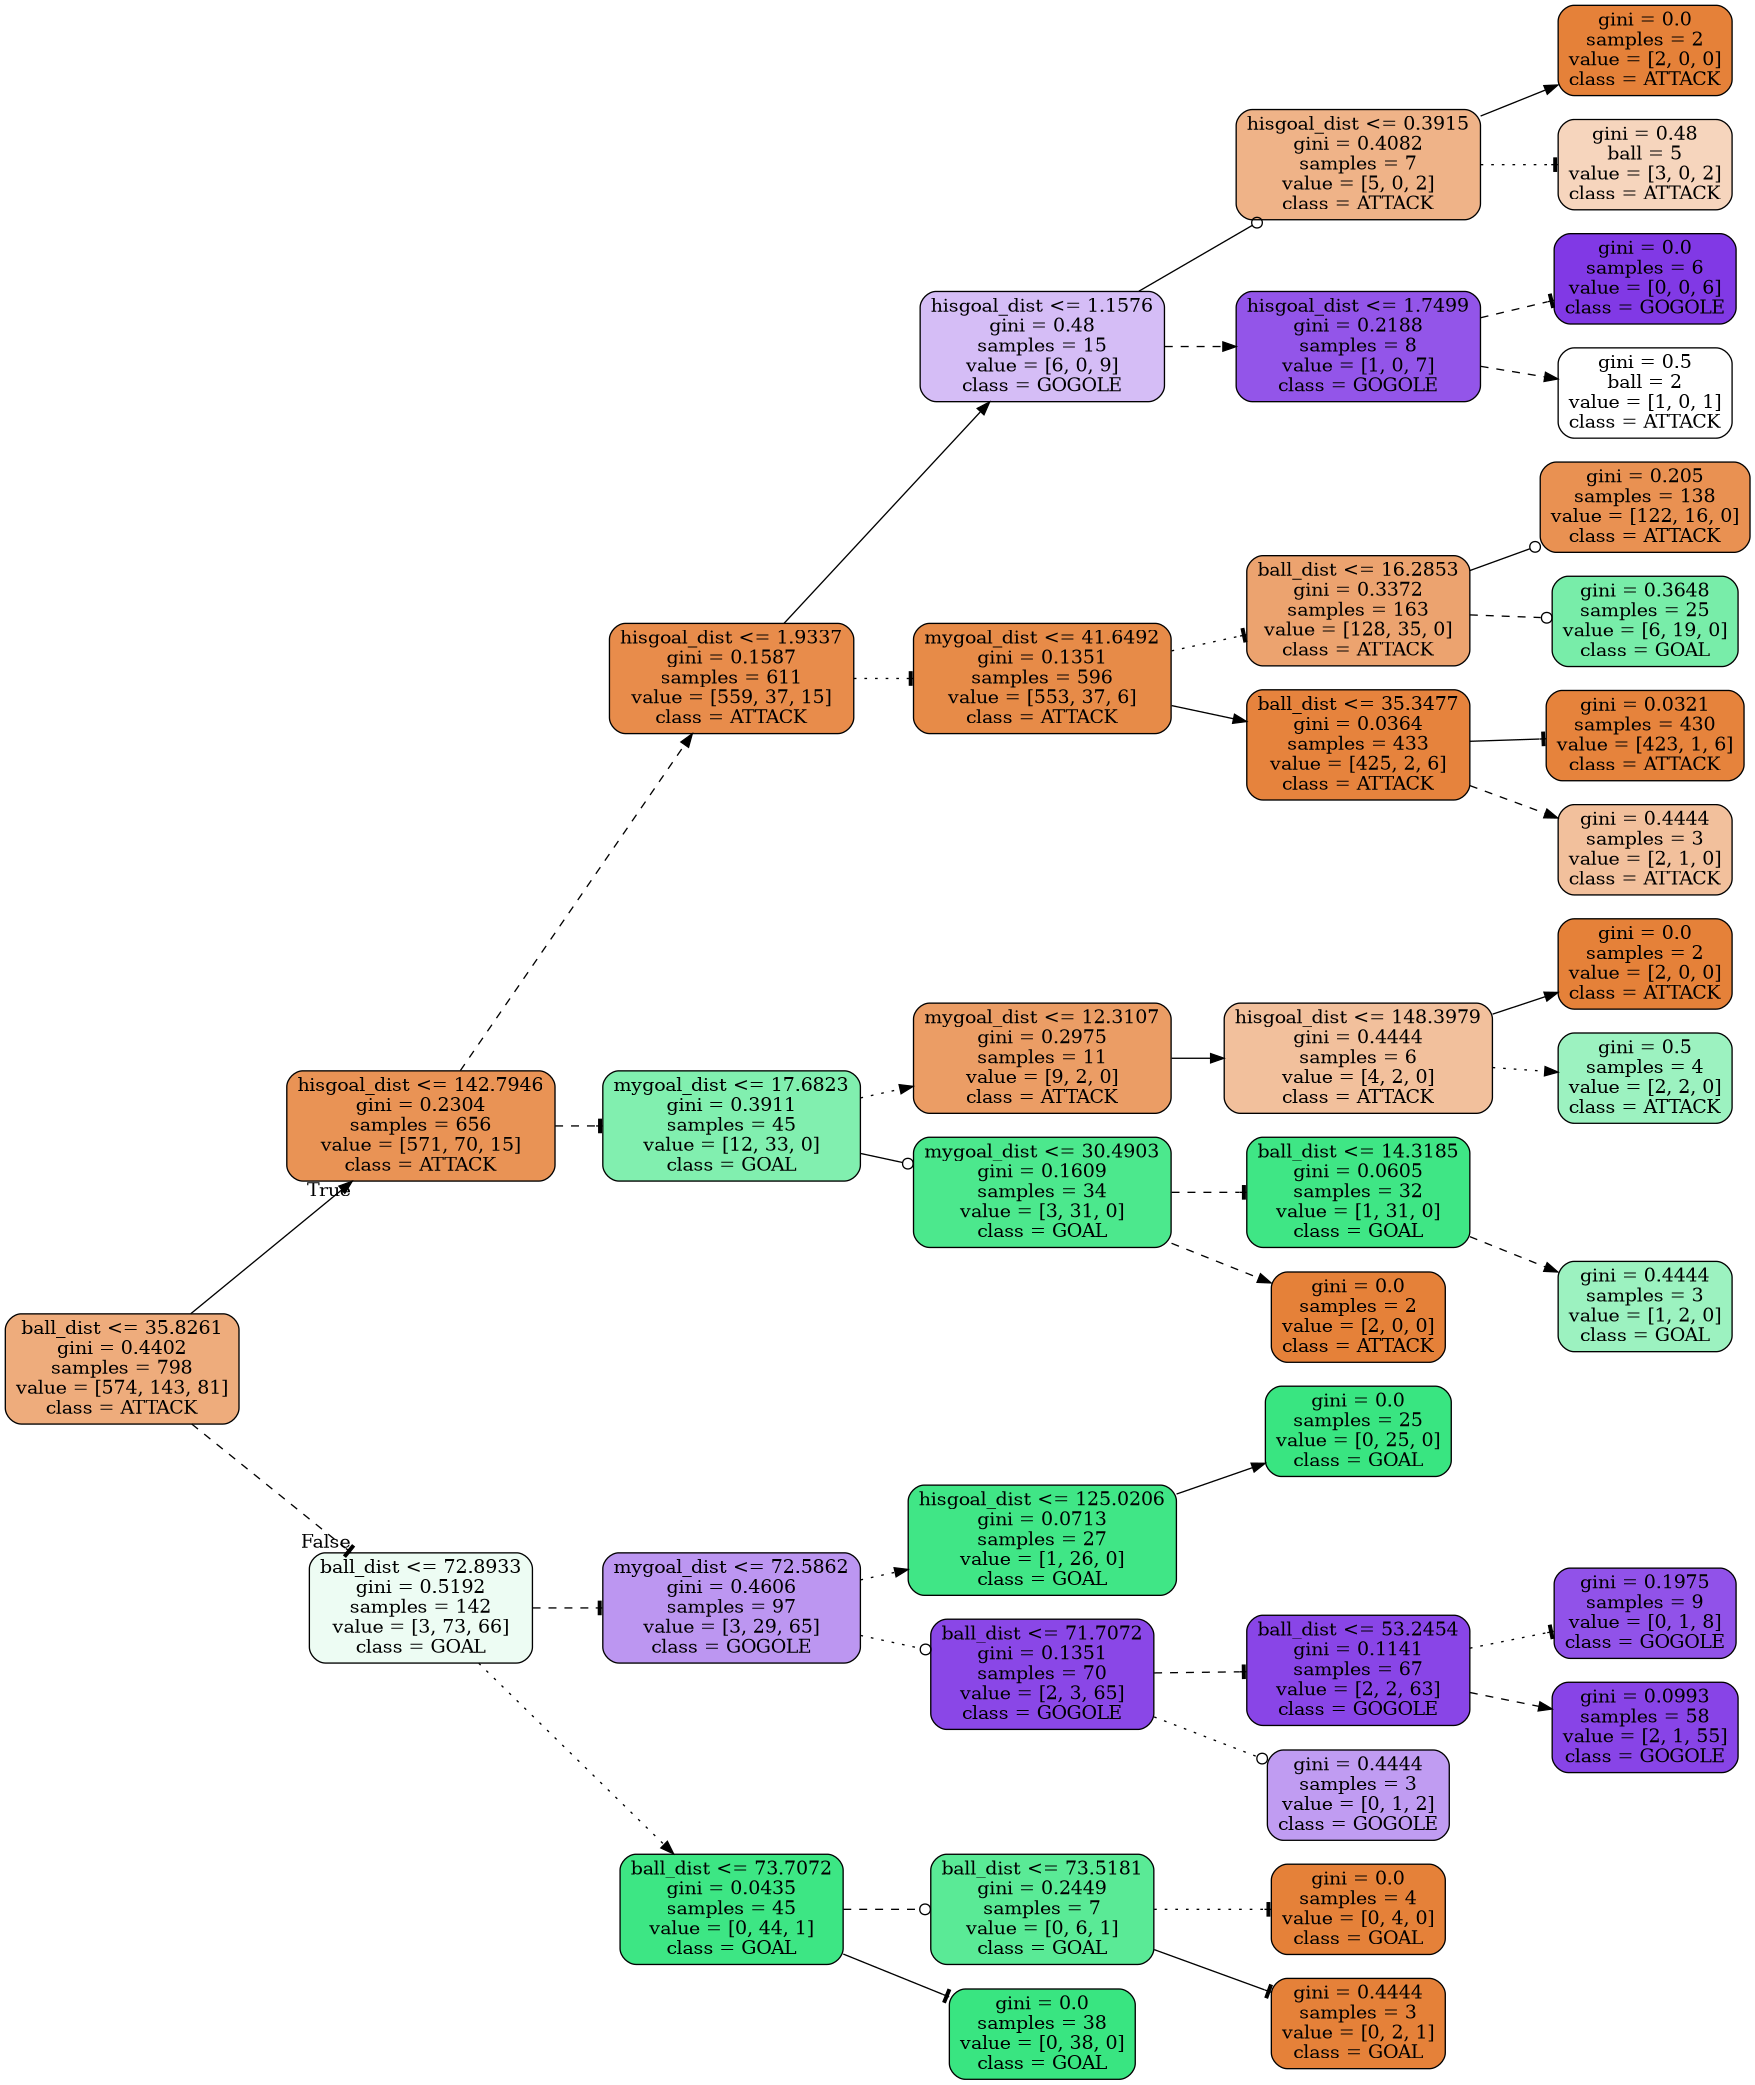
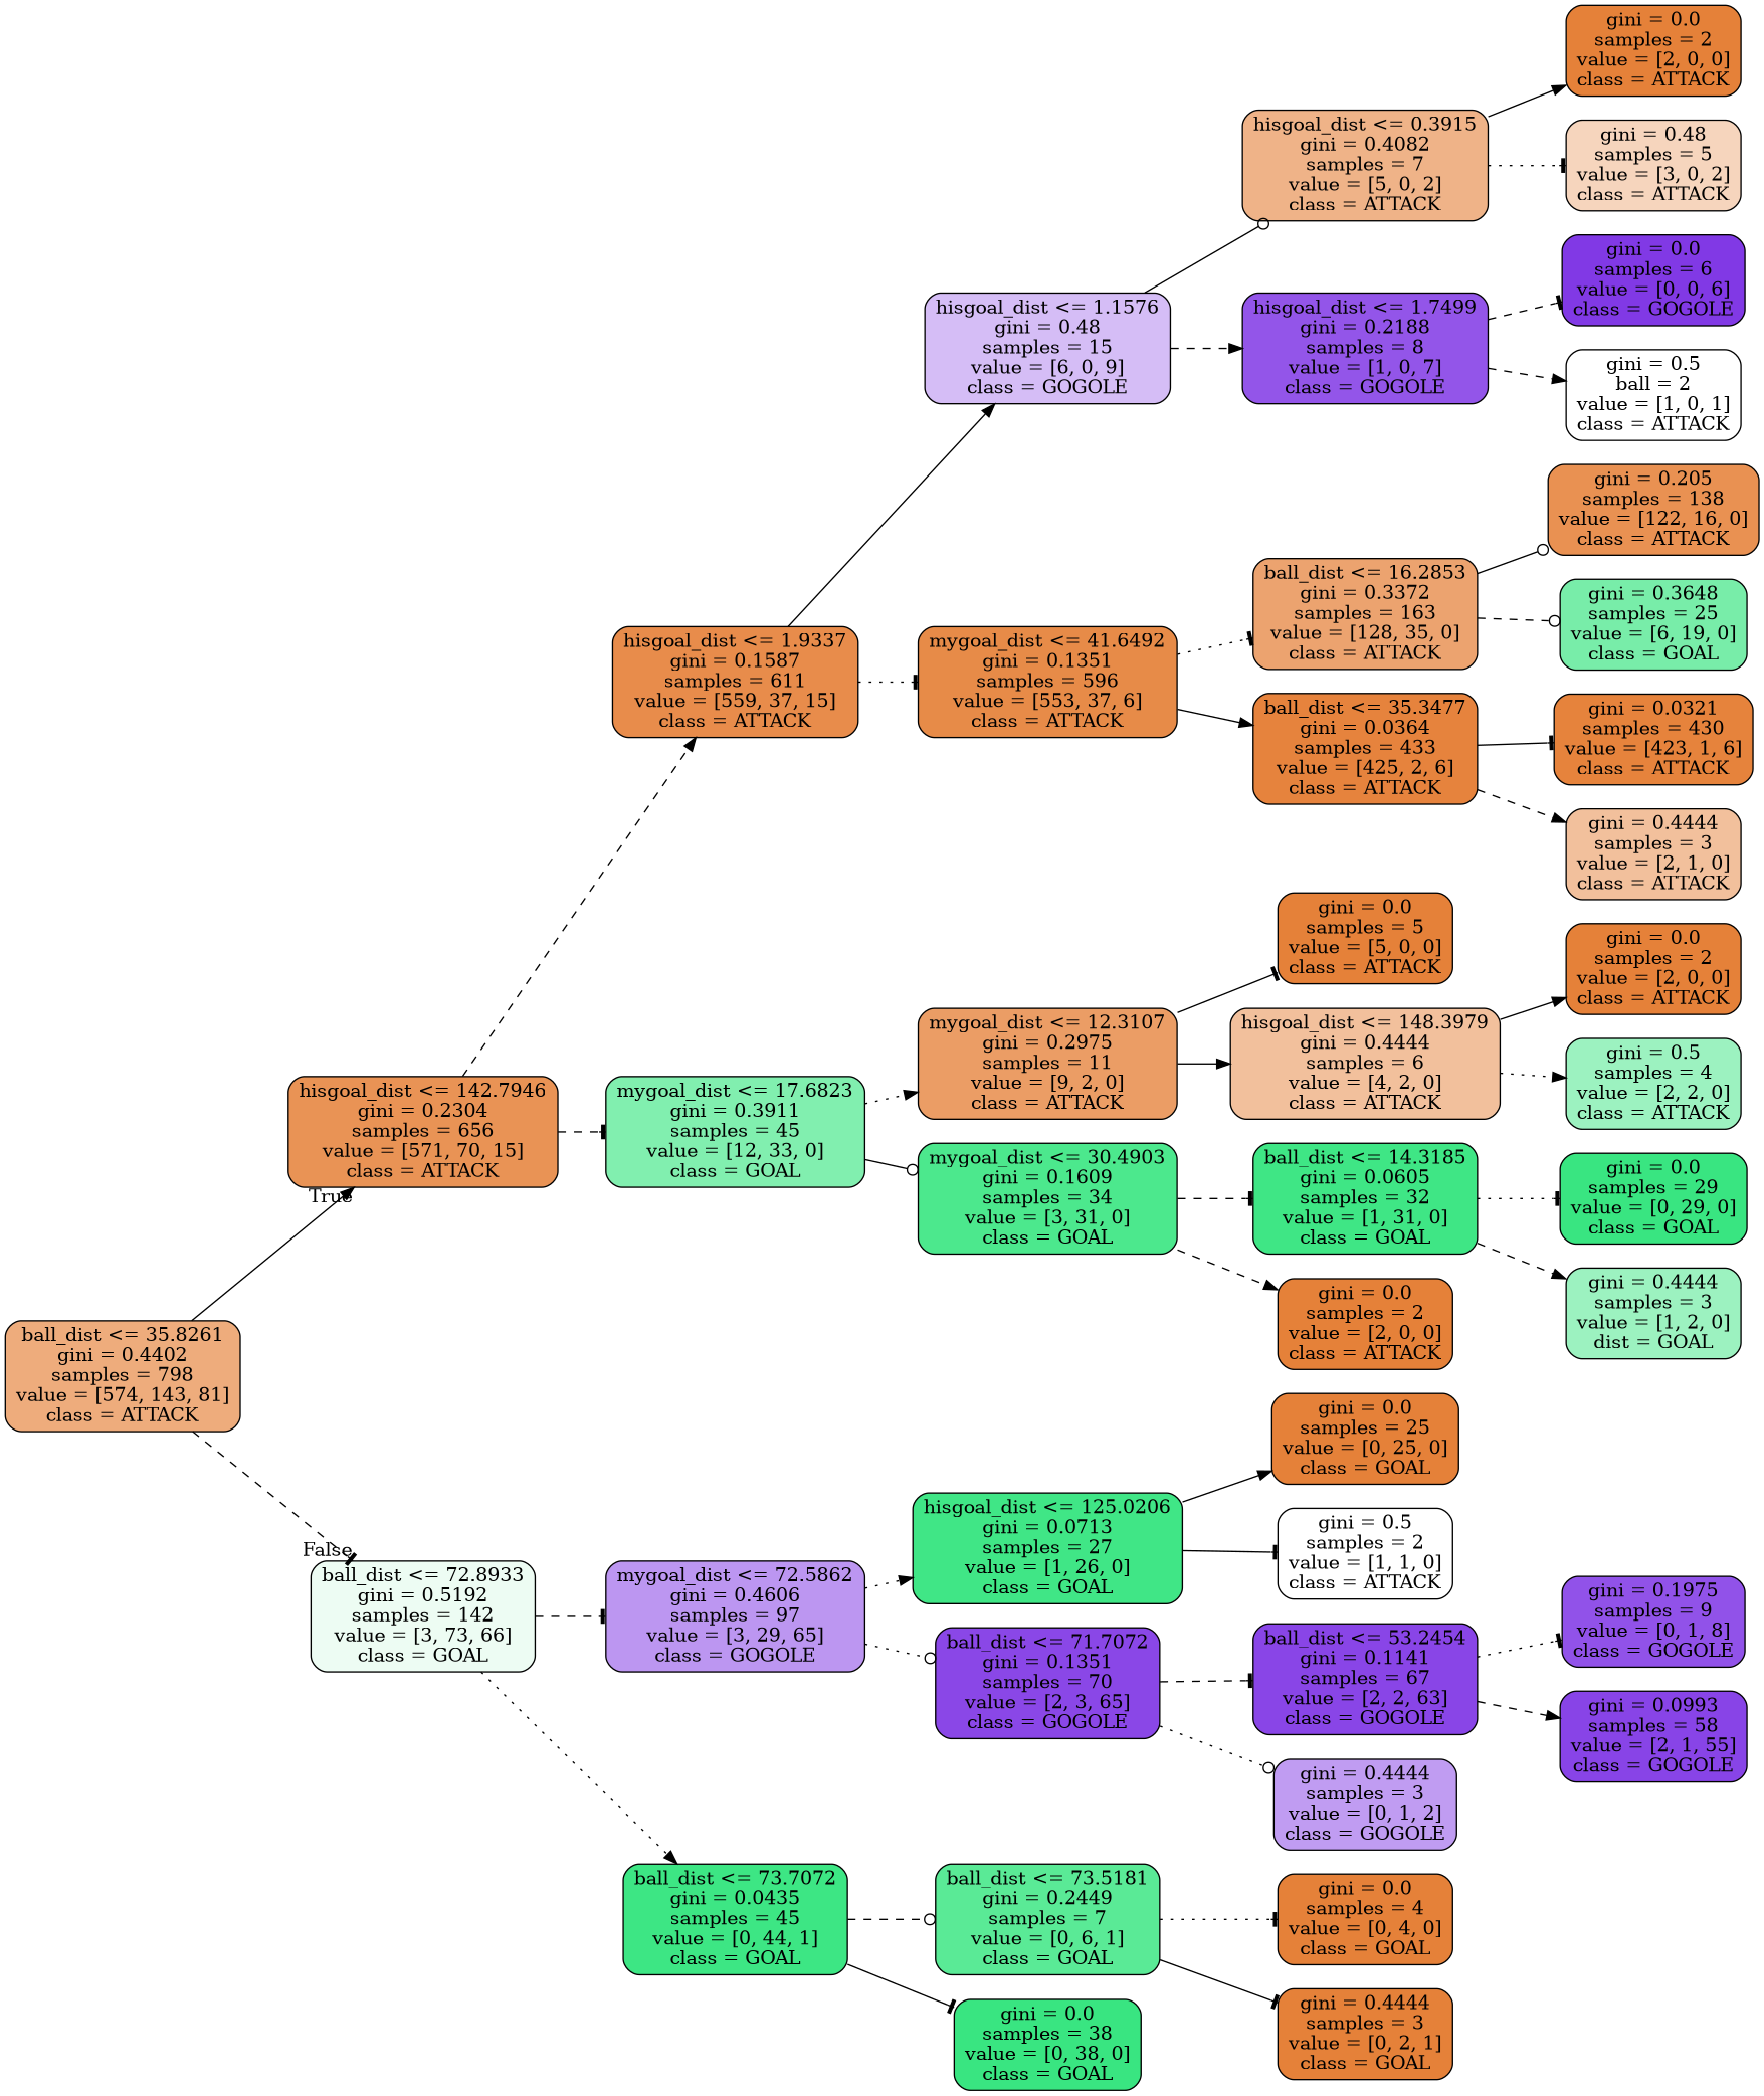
  digraph {
    fontname="DejaVu Serif"
    rankdir=LR
    node [color=black fillcolor="#e58139ff" fontname="DejaVu Serif" shape=box style="filled, rounded"]
    edge [arrowhead=normal fontname="DejaVu Serif" style=solid]
    n1 [fillcolor="#e58139a8" label="ball_dist <= 35.8261\ngini = 0.4402\nsamples = 798\nvalue = [574, 143, 81]\nclass = ATTACK"]
    n2 [fillcolor="#e58139da" label="hisgoal_dist <= 142.7946\ngini = 0.2304\nsamples = 656\nvalue = [571, 70, 15]\nclass = ATTACK"]
    n3 [fillcolor="#39e58117" label="ball_dist <= 72.8933\ngini = 0.5192\nsamples = 142\nvalue = [3, 73, 66]\nclass = GOAL"]
    n4 [fillcolor="#e58139e8" label="hisgoal_dist <= 1.9337\ngini = 0.1587\nsamples = 611\nvalue = [559, 37, 15]\nclass = ATTACK"]
    n5 [fillcolor="#39e581a2" label="mygoal_dist <= 17.6823\ngini = 0.3911\nsamples = 45\nvalue = [12, 33, 0]\nclass = GOAL"]
    n6 [fillcolor="#8139e587" label="mygoal_dist <= 72.5862\ngini = 0.4606\nsamples = 97\nvalue = [3, 29, 65]\nclass = GOGOLE"]
    n7 [fillcolor="#39e581f9" label="ball_dist <= 73.7072\ngini = 0.0435\nsamples = 45\nvalue = [0, 44, 1]\nclass = GOAL"]
    n8 [fillcolor="#8139e555" label="hisgoal_dist <= 1.1576\ngini = 0.48\nsamples = 15\nvalue = [6, 0, 9]\nclass = GOGOLE"]
    n9 [fillcolor="#e58139eb" label="mygoal_dist <= 41.6492\ngini = 0.1351\nsamples = 596\nvalue = [553, 37, 6]\nclass = ATTACK"]
    n10 [fillcolor="#e58139c6" label="mygoal_dist <= 12.3107\ngini = 0.2975\nsamples = 11\nvalue = [9, 2, 0]\nclass = ATTACK"]
    n11 [fillcolor="#39e581e6" label="mygoal_dist <= 30.4903\ngini = 0.1609\nsamples = 34\nvalue = [3, 31, 0]\nclass = GOAL"]
    n12 [fillcolor="#e5813999" label="hisgoal_dist <= 0.3915\ngini = 0.4082\nsamples = 7\nvalue = [5, 0, 2]\nclass = ATTACK"]
    n13 [fillcolor="#8139e5db" label="hisgoal_dist <= 1.7499\ngini = 0.2188\nsamples = 8\nvalue = [1, 0, 7]\nclass = GOGOLE"]
    n14 [fillcolor="#e58139b9" label="ball_dist <= 16.2853\ngini = 0.3372\nsamples = 163\nvalue = [128, 35, 0]\nclass = ATTACK"]
    n15 [fillcolor="#e58139fa" label="ball_dist <= 35.3477\ngini = 0.0364\nsamples = 433\nvalue = [425, 2, 6]\nclass = ATTACK"]
    n16 [label="gini = 0.0\nsamples = 2\nvalue = [2, 0, 0]\nclass = ATTACK"]
-   n17 [fillcolor="#e5813955" label="gini = 0.48\nball = 5\nvalue = [3, 0, 2]\nclass = ATTACK"]
+   n17 [fillcolor="#e5813955" label="gini = 0.48\nsamples = 5\nvalue = [3, 0, 2]\nclass = ATTACK"]
    n18 [fillcolor="#8139e5ff" label="gini = 0.0\nsamples = 6\nvalue = [0, 0, 6]\nclass = GOGOLE"]
    n19 [fillcolor="#e5813900" label="gini = 0.5\nball = 2\nvalue = [1, 0, 1]\nclass = ATTACK"]
    n20 [fillcolor="#e58139de" label="gini = 0.205\nsamples = 138\nvalue = [122, 16, 0]\nclass = ATTACK"]
    n21 [fillcolor="#39e581ae" label="gini = 0.3648\nsamples = 25\nvalue = [6, 19, 0]\nclass = GOAL"]
    n22 [fillcolor="#e58139fb" label="gini = 0.0321\nsamples = 430\nvalue = [423, 1, 6]\nclass = ATTACK"]
    n23 [fillcolor="#e581397f" label="gini = 0.4444\nsamples = 3\nvalue = [2, 1, 0]\nclass = ATTACK"]
+   n24 [label="gini = 0.0\nsamples = 5\nvalue = [5, 0, 0]\nclass = ATTACK"]
    n25 [fillcolor="#e581397f" label="hisgoal_dist <= 148.3979\ngini = 0.4444\nsamples = 6\nvalue = [4, 2, 0]\nclass = ATTACK"]
    n26 [fillcolor="#39e581f7" label="ball_dist <= 14.3185\ngini = 0.0605\nsamples = 32\nvalue = [1, 31, 0]\nclass = GOAL"]
    n27 [label="gini = 0.0\nsamples = 2\nvalue = [2, 0, 0]\nclass = ATTACK"]
    n28 [label="gini = 0.0\nsamples = 2\nvalue = [2, 0, 0]\nclass = ATTACK"]
    n29 [fillcolor="#39e5817f" label="gini = 0.5\nsamples = 4\nvalue = [2, 2, 0]\nclass = ATTACK"]
-   n31 [fillcolor="#39e5817f" label="gini = 0.4444\nsamples = 3\nvalue = [1, 2, 0]\nclass = GOAL"]
+   n30 [fillcolor="#39e581ff" label="gini = 0.0\nsamples = 29\nvalue = [0, 29, 0]\nclass = GOAL"]
+   n31 [fillcolor="#39e5817f" label="gini = 0.4444\nsamples = 3\nvalue = [1, 2, 0]\ndist = GOAL"]
    n32 [fillcolor="#39e581f5" label="hisgoal_dist <= 125.0206\ngini = 0.0713\nsamples = 27\nvalue = [1, 26, 0]\nclass = GOAL"]
    n33 [fillcolor="#8139e5ec" label="ball_dist <= 71.7072\ngini = 0.1351\nsamples = 70\nvalue = [2, 3, 65]\nclass = GOGOLE"]
    n34 [fillcolor="#39e581d4" label="ball_dist <= 73.5181\ngini = 0.2449\nsamples = 7\nvalue = [0, 6, 1]\nclass = GOAL"]
    n35 [fillcolor="#39e581ff" label="gini = 0.0\nsamples = 38\nvalue = [0, 38, 0]\nclass = GOAL"]
-   n36 [fillcolor="#39e581ff" label="gini = 0.0\nsamples = 25\nvalue = [0, 25, 0]\nclass = GOAL"]
+   n36 [label="gini = 0.0\nsamples = 25\nvalue = [0, 25, 0]\nclass = GOAL"]
+   n37 [fillcolor="#e5813900" label="gini = 0.5\nsamples = 2\nvalue = [1, 1, 0]\nclass = ATTACK"]
    n38 [fillcolor="#8139e5ef" label="ball_dist <= 53.2454\ngini = 0.1141\nsamples = 67\nvalue = [2, 2, 63]\nclass = GOGOLE"]
    n39 [fillcolor="#8139e57f" label="gini = 0.4444\nsamples = 3\nvalue = [0, 1, 2]\nclass = GOGOLE"]
    n40 [fillcolor="#8139e5df" label="gini = 0.1975\nsamples = 9\nvalue = [0, 1, 8]\nclass = GOGOLE"]
    n41 [fillcolor="#8139e5f1" label="gini = 0.0993\nsamples = 58\nvalue = [2, 1, 55]\nclass = GOGOLE"]
    n42 [label="gini = 0.0\nsamples = 4\nvalue = [0, 4, 0]\nclass = GOAL"]
    n43 [label="gini = 0.4444\nsamples = 3\nvalue = [0, 2, 1]\nclass = GOAL"]
    n1 -> n2 [headlabel=True labelangle=45 labeldistance=2.5]
    n1 -> n3 [arrowhead=tee headlabel=False labelangle=-45 labeldistance=2.5 style=dashed]
    n2 -> n4 [style=dashed]
    n2 -> n5 [arrowhead=tee style=dashed]
    n3 -> n6 [arrowhead=tee style=dashed]
    n3 -> n7 [style=dotted]
    n4 -> n8
    n4 -> n9 [arrowhead=tee style=dotted]
    n5 -> n10 [style=dotted]
    n5 -> n11 [arrowhead=odot]
    n6 -> n32 [style=dotted]
    n6 -> n33 [arrowhead=odot style=dotted]
    n7 -> n34 [arrowhead=odot style=dashed]
    n7 -> n35 [arrowhead=tee]
    n8 -> n12 [arrowhead=odot]
    n8 -> n13 [style=dashed]
    n9 -> n14 [arrowhead=tee style=dotted]
    n9 -> n15
+   n10 -> n24 [arrowhead=tee]
    n10 -> n25
    n11 -> n26 [arrowhead=tee style=dashed]
    n11 -> n27 [style=dashed]
    n12 -> n16
    n12 -> n17 [arrowhead=tee style=dotted]
    n13 -> n18 [arrowhead=tee style=dashed]
    n13 -> n19 [style=dashed]
    n14 -> n20 [arrowhead=odot]
    n14 -> n21 [arrowhead=odot style=dashed]
    n15 -> n22 [arrowhead=tee]
    n15 -> n23 [style=dashed]
    n25 -> n28
    n25 -> n29 [style=dotted]
+   n26 -> n30 [arrowhead=tee style=dotted]
    n26 -> n31 [style=dashed]
    n32 -> n36
+   n32 -> n37 [arrowhead=tee]
    n33 -> n38 [arrowhead=tee style=dashed]
    n33 -> n39 [arrowhead=odot style=dotted]
    n34 -> n42 [arrowhead=tee style=dotted]
    n34 -> n43 [arrowhead=tee]
    n38 -> n40 [arrowhead=tee style=dotted]
    n38 -> n41 [style=dashed]
  }
